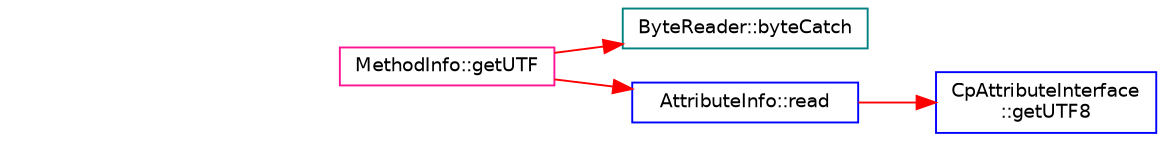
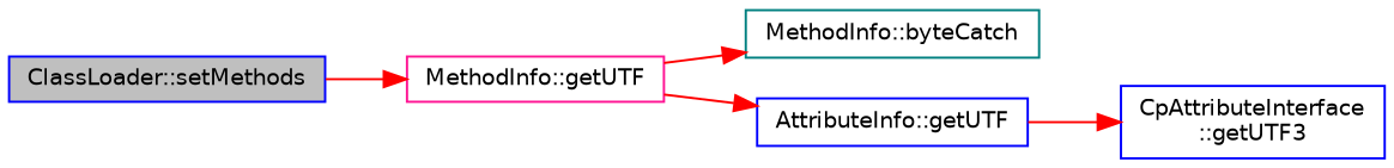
  digraph {
    rankdir=LR
    node [color=blue fillcolor=white fontname=Helvetica fontsize=10 shape=record style=filled]
    edge [color=red fontname=Helvetica fontsize=10 labelfontname=Helvetica labelfontsize=10 style=solid]
+   n1 [fillcolor=grey75 fontcolor=black height=0.2 label="ClassLoader::setMethods" width=0.4]
    n2 [color=deeppink height=0.2 label="MethodInfo::getUTF" width=0.4]
-   n3 [color=teal height=0.2 label="ByteReader::byteCatch" width=0.4]
-   n4 [height=0.2 label="AttributeInfo::read" width=0.4]
-   n5 [height=0.2 label="CpAttributeInterface\l::getUTF8" width=0.4]
+   n3 [color=teal height=0.2 label="MethodInfo::byteCatch" width=0.4]
+   n4 [height=0.2 label="AttributeInfo::getUTF" width=0.4]
+   n5 [height=0.2 label="CpAttributeInterface\l::getUTF3" width=0.4]
+   n1 -> n2
    n2 -> n3
    n2 -> n4
    n4 -> n5
  }
